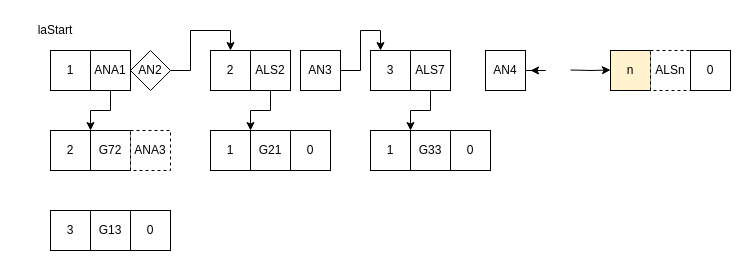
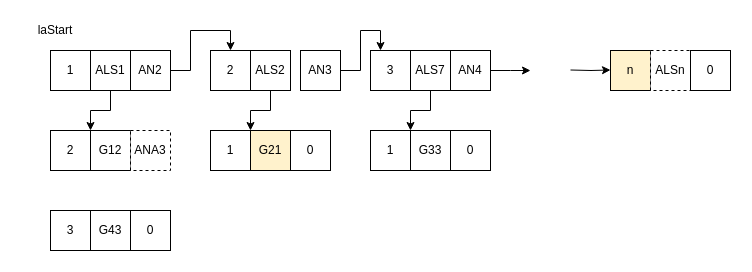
  <mxCell id="0" />
  <mxCell id="1" parent="0" />
  <mxCell id="2" value="1" style="rounded=0;whiteSpace=wrap;html=1;" vertex="1" parent="1"><mxGeometry x="50" y="50" width="40" height="40" as="geometry" /></mxCell>
  <mxCell id="3" style="edgeStyle=orthogonalEdgeStyle;rounded=0;orthogonalLoop=1;jettySize=auto;html=1;entryX=1;entryY=0;entryDx=0;entryDy=0;" edge="1" parent="1" source="4" target="20"><mxGeometry relative="1" as="geometry" /></mxCell>
- <mxCell id="4" value="ANA1" style="rounded=0;whiteSpace=wrap;html=1;" vertex="1" parent="1"><mxGeometry x="90" y="50" width="40" height="40" as="geometry" /></mxCell>
+ <mxCell id="4" value="ALS1" style="rounded=0;whiteSpace=wrap;html=1;" vertex="1" parent="1"><mxGeometry x="90" y="50" width="40" height="40" as="geometry" /></mxCell>
  <mxCell id="5" style="edgeStyle=orthogonalEdgeStyle;rounded=0;orthogonalLoop=1;jettySize=auto;html=1;entryX=0.5;entryY=0;entryDx=0;entryDy=0;" edge="1" parent="1" source="6" target="7"><mxGeometry relative="1" as="geometry" /></mxCell>
- <mxCell id="6" value="AN2" style="rhombus;whiteSpace=wrap;html=1;" vertex="1" parent="1"><mxGeometry x="130" y="50" width="40" height="40" as="geometry" /></mxCell>
+ <mxCell id="6" value="AN2" style="rounded=0;whiteSpace=wrap;html=1;" vertex="1" parent="1"><mxGeometry x="130" y="50" width="40" height="40" as="geometry" /></mxCell>
  <mxCell id="7" value="2" style="rounded=0;whiteSpace=wrap;html=1;" vertex="1" parent="1"><mxGeometry x="210" y="50" width="40" height="40" as="geometry" /></mxCell>
  <mxCell id="8" style="edgeStyle=orthogonalEdgeStyle;rounded=0;orthogonalLoop=1;jettySize=auto;html=1;entryX=1;entryY=0;entryDx=0;entryDy=0;" edge="1" parent="1" source="9" target="26"><mxGeometry relative="1" as="geometry" /></mxCell>
  <mxCell id="9" value="ALS2" style="rounded=0;whiteSpace=wrap;html=1;" vertex="1" parent="1"><mxGeometry x="250" y="50" width="40" height="40" as="geometry" /></mxCell>
  <mxCell id="10" style="edgeStyle=orthogonalEdgeStyle;rounded=0;orthogonalLoop=1;jettySize=auto;html=1;entryX=0.25;entryY=0;entryDx=0;entryDy=0;" edge="1" parent="1" source="11" target="12"><mxGeometry relative="1" as="geometry" /></mxCell>
  <mxCell id="11" value="AN3" style="rounded=0;whiteSpace=wrap;html=1;" vertex="1" parent="1"><mxGeometry x="300" y="50" width="40" height="40" as="geometry" /></mxCell>
  <mxCell id="12" value="3" style="rounded=0;whiteSpace=wrap;html=1;" vertex="1" parent="1"><mxGeometry x="370" y="50" width="40" height="40" as="geometry" /></mxCell>
  <mxCell id="13" style="edgeStyle=orthogonalEdgeStyle;rounded=0;orthogonalLoop=1;jettySize=auto;html=1;entryX=1;entryY=0;entryDx=0;entryDy=0;" edge="1" parent="1" source="14" target="29"><mxGeometry relative="1" as="geometry" /></mxCell>
  <mxCell id="14" value="ALS7" style="rounded=0;whiteSpace=wrap;html=1;" vertex="1" parent="1"><mxGeometry x="410" y="50" width="40" height="40" as="geometry" /></mxCell>
  <mxCell id="15" style="edgeStyle=orthogonalEdgeStyle;rounded=0;orthogonalLoop=1;jettySize=auto;html=1;" edge="1" parent="1" source="16"><mxGeometry relative="1" as="geometry"><mxPoint x="530" y="70" as="targetPoint" /></mxGeometry></mxCell>
- <mxCell id="16" value="AN4" style="rounded=0;whiteSpace=wrap;html=1;" vertex="1" parent="1"><mxGeometry x="485" y="50" width="40" height="40" as="geometry" /></mxCell>
+ <mxCell id="16" value="AN4" style="rounded=0;whiteSpace=wrap;html=1;" vertex="1" parent="1"><mxGeometry x="450" y="50" width="40" height="40" as="geometry" /></mxCell>
  <mxCell id="17" value="n" style="rounded=0;whiteSpace=wrap;html=1;fillColor=#fff2cc;" vertex="1" parent="1"><mxGeometry x="610" y="50" width="40" height="40" as="geometry" /></mxCell>
  <mxCell id="18" value="ALSn" style="rounded=0;whiteSpace=wrap;html=1;dashed=1;" vertex="1" parent="1"><mxGeometry x="650" y="50" width="40" height="40" as="geometry" /></mxCell>
  <mxCell id="19" value="0" style="rounded=0;whiteSpace=wrap;html=1;" vertex="1" parent="1"><mxGeometry x="690" y="50" width="40" height="40" as="geometry" /></mxCell>
  <mxCell id="20" value="2" style="rounded=0;whiteSpace=wrap;html=1;" vertex="1" parent="1"><mxGeometry x="50" y="130" width="40" height="40" as="geometry" /></mxCell>
- <mxCell id="21" value="G72" style="rounded=0;whiteSpace=wrap;html=1;" vertex="1" parent="1"><mxGeometry x="90" y="130" width="40" height="40" as="geometry" /></mxCell>
+ <mxCell id="21" value="G12" style="rounded=0;whiteSpace=wrap;html=1;" vertex="1" parent="1"><mxGeometry x="90" y="130" width="40" height="40" as="geometry" /></mxCell>
  <mxCell id="22" value="ANA3" style="rounded=0;whiteSpace=wrap;html=1;dashed=1;" vertex="1" parent="1"><mxGeometry x="130" y="130" width="40" height="40" as="geometry" /></mxCell>
  <mxCell id="23" value="3" style="rounded=0;whiteSpace=wrap;html=1;" vertex="1" parent="1"><mxGeometry x="50" y="210" width="40" height="40" as="geometry" /></mxCell>
- <mxCell id="24" value="G13" style="rounded=0;whiteSpace=wrap;html=1;" vertex="1" parent="1"><mxGeometry x="90" y="210" width="40" height="40" as="geometry" /></mxCell>
+ <mxCell id="24" value="G43" style="rounded=0;whiteSpace=wrap;html=1;" vertex="1" parent="1"><mxGeometry x="90" y="210" width="40" height="40" as="geometry" /></mxCell>
  <mxCell id="25" value="0" style="rounded=0;whiteSpace=wrap;html=1;" vertex="1" parent="1"><mxGeometry x="130" y="210" width="40" height="40" as="geometry" /></mxCell>
  <mxCell id="26" value="1" style="rounded=0;whiteSpace=wrap;html=1;" vertex="1" parent="1"><mxGeometry x="210" y="130" width="40" height="40" as="geometry" /></mxCell>
- <mxCell id="27" value="G21" style="rounded=0;whiteSpace=wrap;html=1;" vertex="1" parent="1"><mxGeometry x="250" y="130" width="40" height="40" as="geometry" /></mxCell>
+ <mxCell id="27" value="G21" style="rounded=0;whiteSpace=wrap;html=1;fillColor=#fff2cc;" vertex="1" parent="1"><mxGeometry x="250" y="130" width="40" height="40" as="geometry" /></mxCell>
  <mxCell id="28" value="0" style="rounded=0;whiteSpace=wrap;html=1;" vertex="1" parent="1"><mxGeometry x="290" y="130" width="40" height="40" as="geometry" /></mxCell>
  <mxCell id="29" value="1" style="rounded=0;whiteSpace=wrap;html=1;" vertex="1" parent="1"><mxGeometry x="370" y="130" width="40" height="40" as="geometry" /></mxCell>
  <mxCell id="30" value="G33" style="rounded=0;whiteSpace=wrap;html=1;" vertex="1" parent="1"><mxGeometry x="410" y="130" width="40" height="40" as="geometry" /></mxCell>
  <mxCell id="31" value="0" style="rounded=0;whiteSpace=wrap;html=1;" vertex="1" parent="1"><mxGeometry x="450" y="130" width="40" height="40" as="geometry" /></mxCell>
  <mxCell id="32" style="edgeStyle=orthogonalEdgeStyle;rounded=0;orthogonalLoop=1;jettySize=auto;html=1;" edge="1" parent="1"><mxGeometry relative="1" as="geometry"><mxPoint x="610" y="69.5" as="targetPoint" /><mxPoint x="570" y="69.5" as="sourcePoint" /></mxGeometry></mxCell>
  <mxCell id="33" value="laStart" style="text;html=1;strokeColor=none;fillColor=none;align=center;verticalAlign=middle;whiteSpace=wrap;rounded=0;" vertex="1" parent="1"><mxGeometry x="20" y="20" width="70" height="20" as="geometry" /></mxCell>
